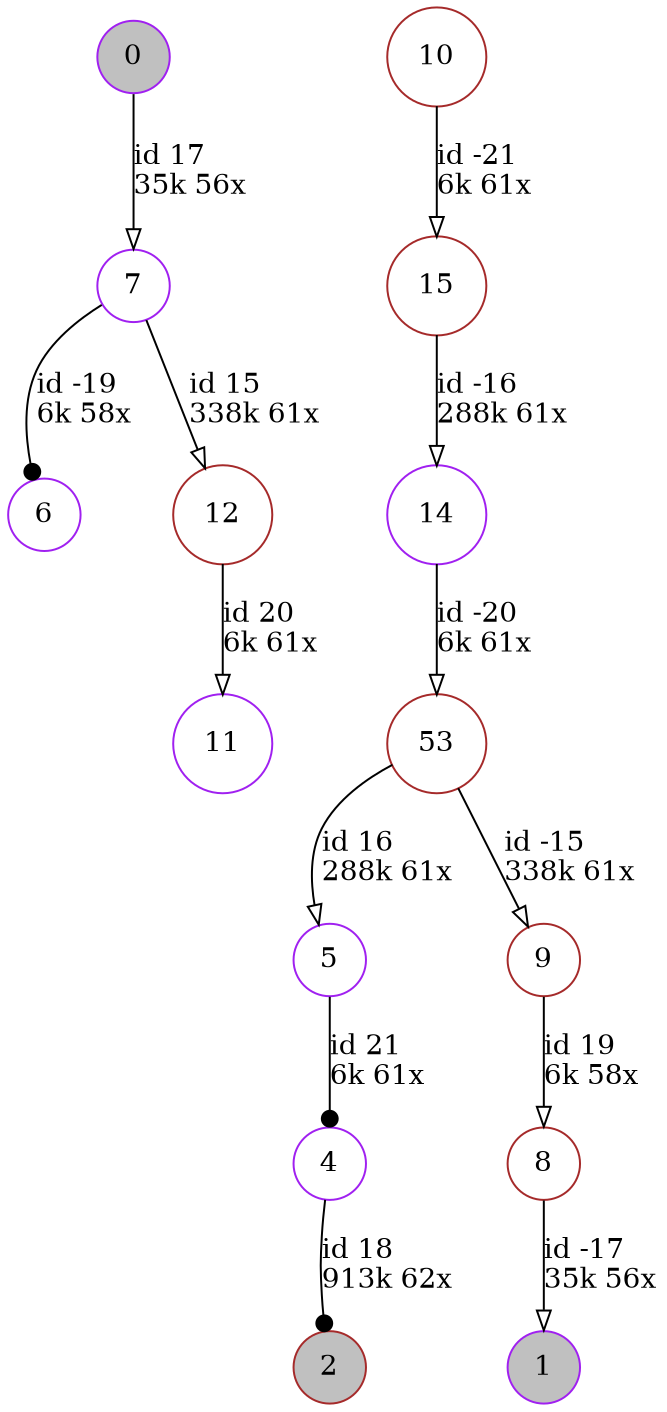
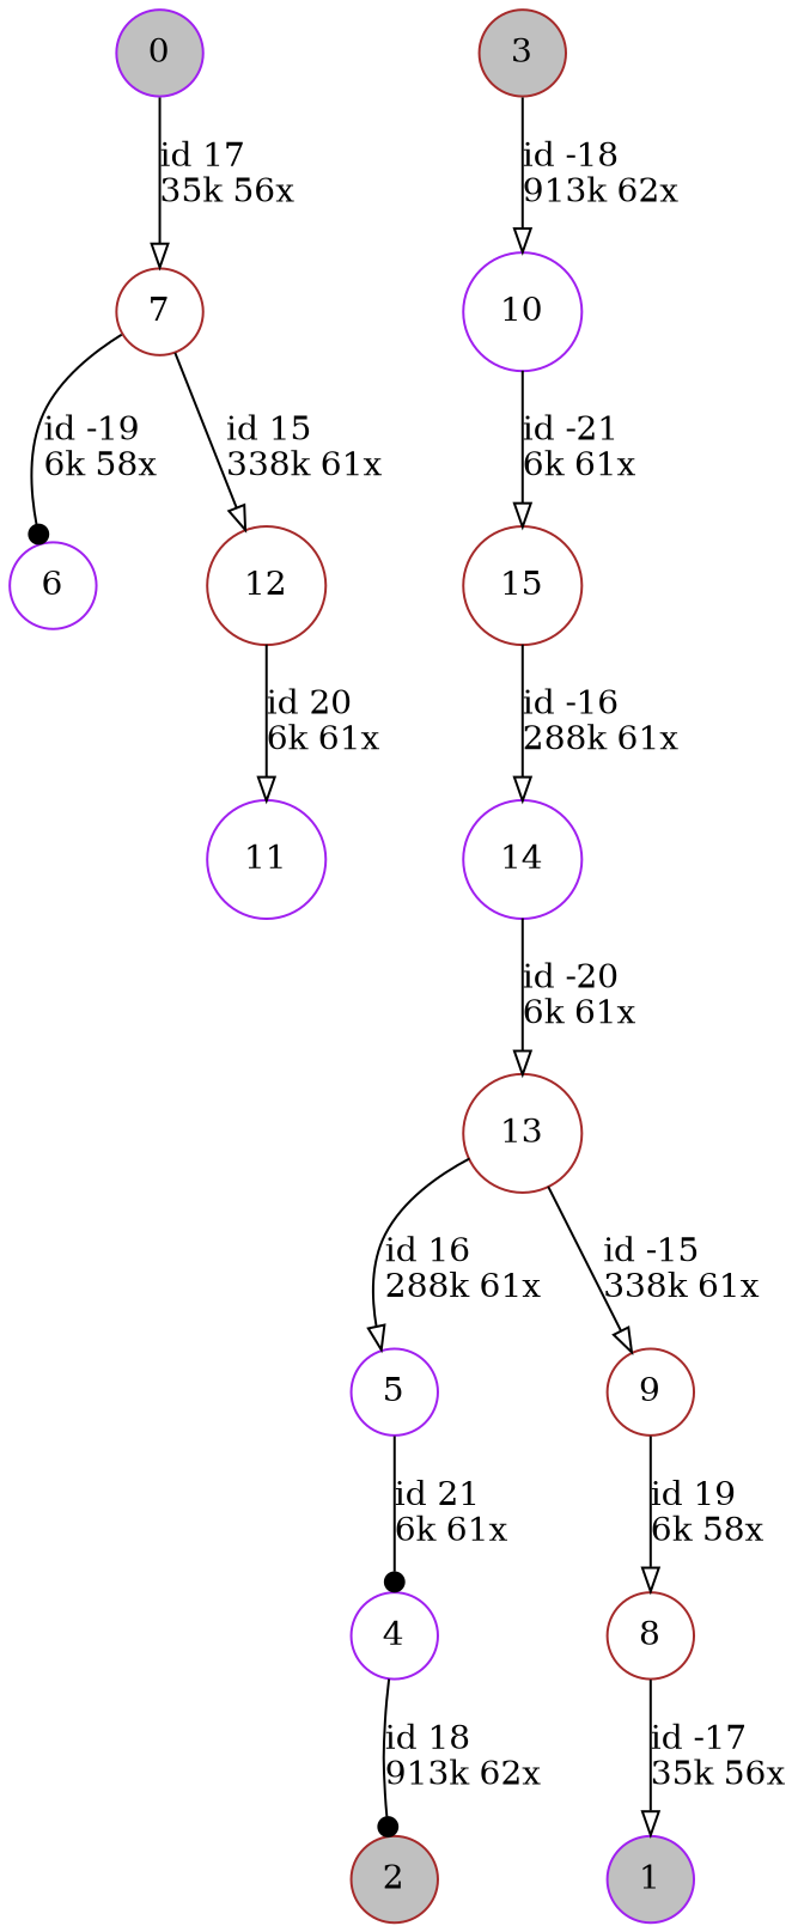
  digraph {
    nodesep=0.5
    node [color=purple shape=circle]
    edge [arrowhead=onormal color=black]
    0 [fillcolor=grey height=0.3 style=filled]
-   7 [height=0.3]
+   7 [color=brown height=0.3]
    6 [height=0.3]
    12 [color=brown height=0.3]
    1 [fillcolor=grey height=0.3 style=filled]
    2 [color=brown fillcolor=grey height=0.3 style=filled]
-   10 [color=brown height=0.3]
+   3 [color=brown fillcolor=grey height=0.3 style=filled]
+   10 [height=0.3]
    15 [color=brown height=0.3]
    5 [height=0.3]
    4 [height=0.3]
    11 [height=0.3]
    9 [color=brown height=0.3]
    8 [color=brown height=0.3]
    14 [height=0.3]
-   13 [color=brown height=0.3 label=53]
+   13 [color=brown height=0.3]
    0 -> 7 [label="id 17\l35k 56x"]
    7 -> 6 [arrowhead=dot label="id -19\l6k 58x"]
    7 -> 12 [label="id 15\l338k 61x"]
    12 -> 11 [label="id 20\l6k 61x"]
+   3 -> 10 [label="id -18\l913k 62x"]
    10 -> 15 [label="id -21\l6k 61x"]
    15 -> 14 [label="id -16\l288k 61x"]
    5 -> 4 [arrowhead=dot label="id 21\l6k 61x"]
    4 -> 2 [arrowhead=dot label="id 18\l913k 62x"]
    9 -> 8 [label="id 19\l6k 58x"]
    8 -> 1 [label="id -17\l35k 56x"]
    14 -> 13 [label="id -20\l6k 61x"]
    13 -> 5 [label="id 16\l288k 61x"]
    13 -> 9 [label="id -15\l338k 61x"]
  }
